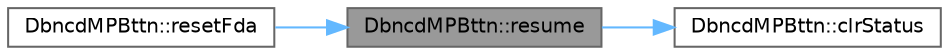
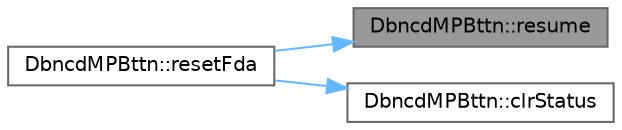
  digraph {
    rankdir=LR
    node [color=grey40 fillcolor=white fontname=Helvetica fontsize=10 shape=box style=filled]
    edge [color=steelblue1 fontname=Helvetica fontsize=10 labelfontname=Helvetica labelfontsize=10 style=solid]
    n1 [color=gray40 fillcolor=grey60 fontcolor=black height=0.2 label="DbncdMPBttn::resume" width=0.4]
    n2 [height=0.2 label="DbncdMPBttn::resetFda" width=0.4]
    n3 [height=0.2 label="DbncdMPBttn::clrStatus" width=0.4]
    n2 -> n1
-   n1 -> n3
+   n2 -> n3
  }
